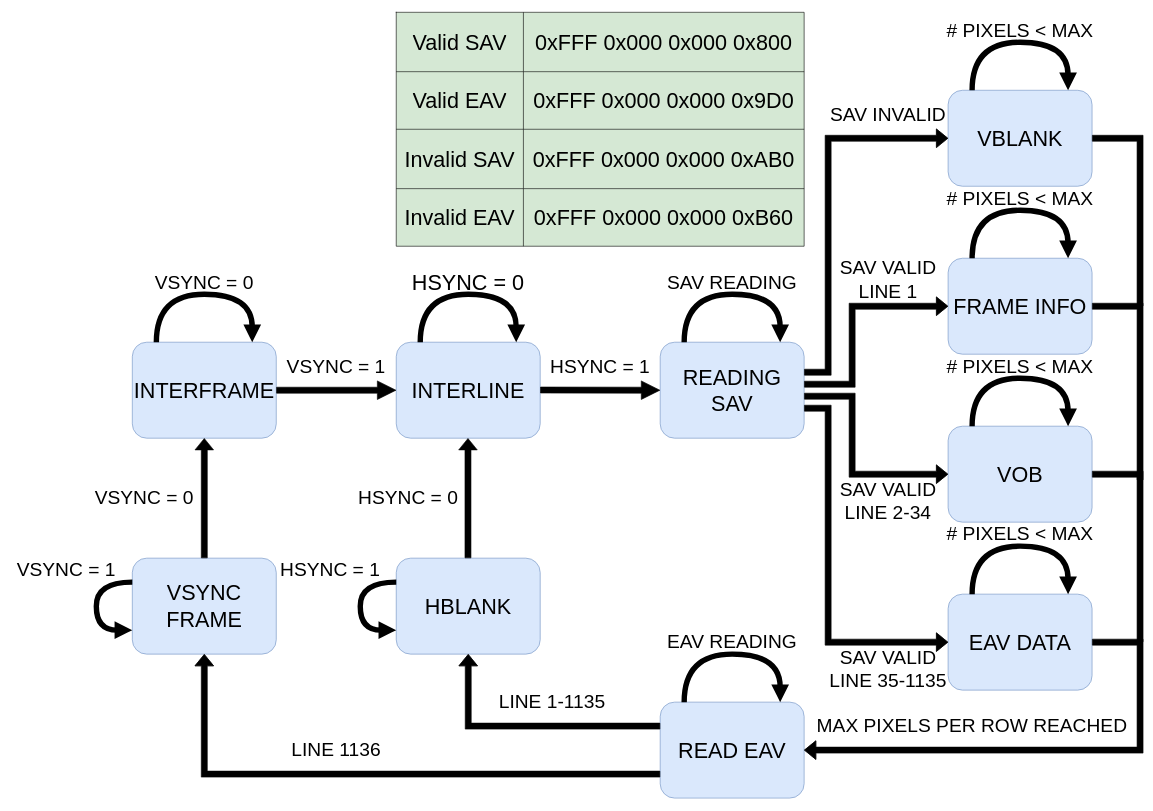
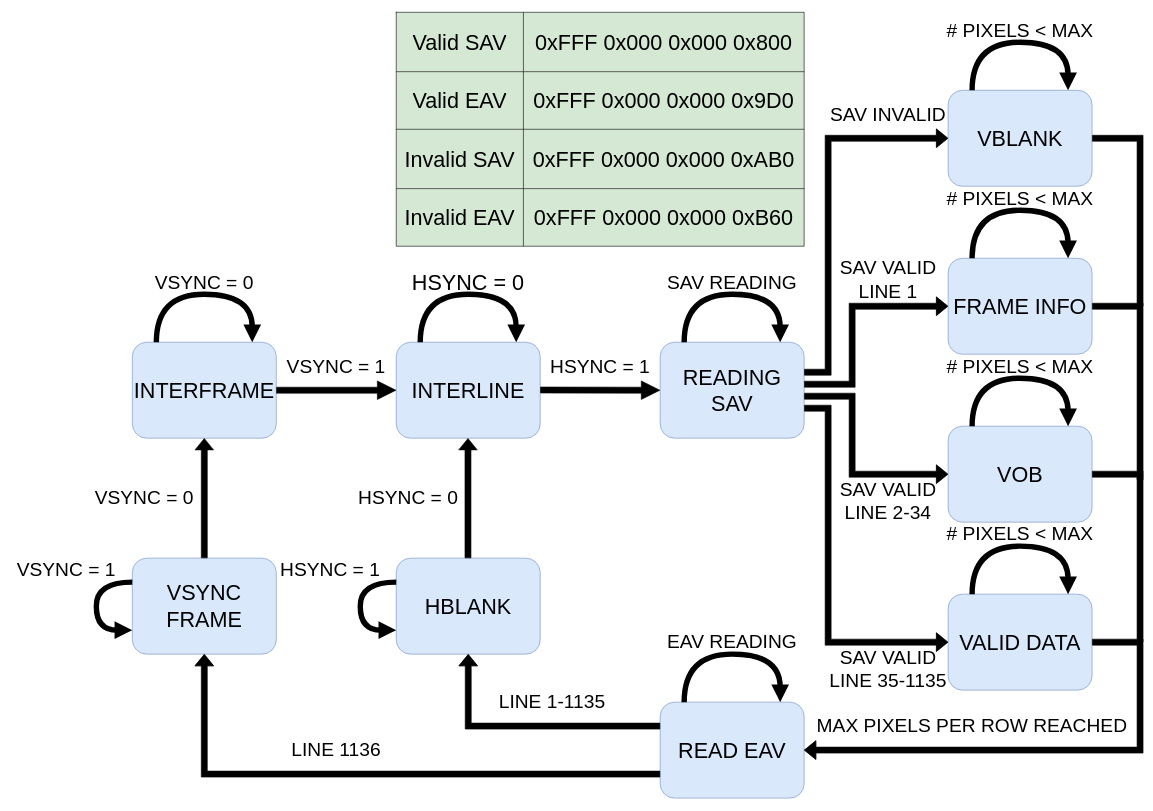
  <mxCell id="0" />
  <mxCell id="1" parent="0" />
  <mxCell id="2" value="INTERFRAME" style="rounded=1;whiteSpace=wrap;html=1;fontSize=36;fillColor=#dae8fc;strokeColor=#6c8ebf;" vertex="1" parent="1"><mxGeometry x="220" y="570" width="240" height="160" as="geometry" /></mxCell>
  <mxCell id="3" value="INTERLINE" style="rounded=1;whiteSpace=wrap;html=1;fontSize=36;fillColor=#dae8fc;strokeColor=#6c8ebf;" vertex="1" parent="1"><mxGeometry x="660" y="570" width="240" height="160" as="geometry" /></mxCell>
  <mxCell id="4" value="READING SAV" style="rounded=1;whiteSpace=wrap;html=1;fontSize=36;fillColor=#dae8fc;strokeColor=#6c8ebf;" vertex="1" parent="1"><mxGeometry x="1100" y="570" width="240" height="160" as="geometry" /></mxCell>
- <mxCell id="5" value="EAV DATA" style="rounded=1;whiteSpace=wrap;html=1;fontSize=36;fillColor=#dae8fc;strokeColor=#6c8ebf;" vertex="1" parent="1"><mxGeometry x="1580" y="990" width="240" height="160" as="geometry" /></mxCell>
+ <mxCell id="5" value="VALID DATA" style="rounded=1;whiteSpace=wrap;html=1;fontSize=36;fillColor=#dae8fc;strokeColor=#6c8ebf;" vertex="1" parent="1"><mxGeometry x="1580" y="990" width="240" height="160" as="geometry" /></mxCell>
  <mxCell id="6" value="FRAME INFO" style="rounded=1;whiteSpace=wrap;html=1;fontSize=36;fillColor=#dae8fc;strokeColor=#6c8ebf;" vertex="1" parent="1"><mxGeometry x="1580" y="430" width="240" height="160" as="geometry" /></mxCell>
  <mxCell id="7" value="VBLANK" style="rounded=1;whiteSpace=wrap;html=1;fontSize=36;fillColor=#dae8fc;strokeColor=#6c8ebf;" vertex="1" parent="1"><mxGeometry x="1580" y="150" width="240" height="160" as="geometry" /></mxCell>
  <mxCell id="8" value="VOB" style="rounded=1;whiteSpace=wrap;html=1;fontSize=36;fillColor=#dae8fc;strokeColor=#6c8ebf;" vertex="1" parent="1"><mxGeometry x="1580" y="710" width="240" height="160" as="geometry" /></mxCell>
  <mxCell id="9" value="VSYNC FRAME" style="rounded=1;whiteSpace=wrap;html=1;fontSize=36;fillColor=#dae8fc;strokeColor=#6c8ebf;" vertex="1" parent="1"><mxGeometry x="220" y="930" width="240" height="160" as="geometry" /></mxCell>
  <mxCell id="10" value="HBLANK" style="rounded=1;whiteSpace=wrap;html=1;fontSize=36;fillColor=#dae8fc;strokeColor=#6c8ebf;" vertex="1" parent="1"><mxGeometry x="660" y="930" width="240" height="160" as="geometry" /></mxCell>
  <mxCell id="11" value="READ EAV" style="rounded=1;whiteSpace=wrap;html=1;fontSize=36;fillColor=#dae8fc;strokeColor=#6c8ebf;" vertex="1" parent="1"><mxGeometry x="1100" y="1170" width="240" height="160" as="geometry" /></mxCell>
  <mxCell id="12" value="" style="shape=flexArrow;endArrow=classic;html=1;rounded=0;exitX=1;exitY=0.5;exitDx=0;exitDy=0;entryX=0;entryY=0.5;entryDx=0;entryDy=0;startSize=10;endSize=10;sourcePerimeterSpacing=1;fillColor=#000000;" edge="1" parent="1" source="2"><mxGeometry width="50" height="50" relative="1" as="geometry"><mxPoint x="570" y="670" as="sourcePoint" /><mxPoint x="660" y="650" as="targetPoint" /></mxGeometry></mxCell>
  <mxCell id="13" value="" style="shape=flexArrow;endArrow=classic;html=1;rounded=0;exitX=1;exitY=0.5;exitDx=0;exitDy=0;entryX=1;entryY=1;entryDx=0;entryDy=0;startSize=10;endSize=10;sourcePerimeterSpacing=1;fillColor=#000000;" edge="1" parent="1" target="27"><mxGeometry width="50" height="50" relative="1" as="geometry"><mxPoint x="900" y="649.71" as="sourcePoint" /><mxPoint x="1060" y="649.71" as="targetPoint" /></mxGeometry></mxCell>
  <mxCell id="14" value="" style="shape=flexArrow;endArrow=classic;html=1;rounded=0;entryX=0;entryY=0.5;entryDx=0;entryDy=0;fillColor=#000000;" edge="1" parent="1" target="6"><mxGeometry width="50" height="50" relative="1" as="geometry"><mxPoint x="1340" y="640" as="sourcePoint" /><mxPoint x="1430" y="590" as="targetPoint" /><Array as="points"><mxPoint x="1420" y="640" /><mxPoint x="1420" y="510" /></Array></mxGeometry></mxCell>
  <mxCell id="15" value="" style="shape=flexArrow;endArrow=classic;html=1;rounded=0;entryX=0;entryY=0.5;entryDx=0;entryDy=0;fillColor=#000000;" edge="1" parent="1" target="7"><mxGeometry width="50" height="50" relative="1" as="geometry"><mxPoint x="1340" y="620" as="sourcePoint" /><mxPoint x="1430" y="570" as="targetPoint" /><Array as="points"><mxPoint x="1380" y="620" /><mxPoint x="1380" y="230" /></Array></mxGeometry></mxCell>
  <mxCell id="16" value="" style="shape=flexArrow;endArrow=classic;html=1;rounded=0;entryX=0;entryY=0.5;entryDx=0;entryDy=0;fillColor=#000000;" edge="1" parent="1" target="8"><mxGeometry width="50" height="50" relative="1" as="geometry"><mxPoint x="1340" y="660" as="sourcePoint" /><mxPoint x="1430" y="610" as="targetPoint" /><Array as="points"><mxPoint x="1420" y="660" /><mxPoint x="1420" y="790" /></Array></mxGeometry></mxCell>
  <mxCell id="17" value="" style="shape=flexArrow;endArrow=classic;html=1;rounded=0;entryX=0;entryY=0.5;entryDx=0;entryDy=0;fillColor=#000000;" edge="1" parent="1" target="5"><mxGeometry width="50" height="50" relative="1" as="geometry"><mxPoint x="1340" y="680" as="sourcePoint" /><mxPoint x="1430" y="630" as="targetPoint" /><Array as="points"><mxPoint x="1380" y="680" /><mxPoint x="1380" y="1070" /></Array></mxGeometry></mxCell>
  <mxCell id="18" value="" style="shape=flexArrow;endArrow=classic;html=1;rounded=0;exitX=1;exitY=0.5;exitDx=0;exitDy=0;entryX=1;entryY=0.5;entryDx=0;entryDy=0;fillColor=#000000;" edge="1" parent="1" source="5" target="11"><mxGeometry width="50" height="50" relative="1" as="geometry"><mxPoint x="2200" y="300" as="sourcePoint" /><mxPoint x="2250" y="250" as="targetPoint" /><Array as="points"><mxPoint x="1900" y="1070" /><mxPoint x="1900" y="1250" /></Array></mxGeometry></mxCell>
  <mxCell id="19" value="" style="shape=flexArrow;endArrow=none;html=1;rounded=0;exitX=1;exitY=0.5;exitDx=0;exitDy=0;fillColor=#000000;endFill=0;" edge="1" parent="1" source="8"><mxGeometry width="50" height="50" relative="1" as="geometry"><mxPoint x="1920" y="790" as="sourcePoint" /><mxPoint x="1900" y="1070" as="targetPoint" /><Array as="points"><mxPoint x="1900" y="790" /></Array></mxGeometry></mxCell>
  <mxCell id="20" value="" style="shape=flexArrow;endArrow=none;html=1;rounded=0;exitX=1;exitY=0.5;exitDx=0;exitDy=0;strokeColor=#000000;fillColor=#000000;endFill=0;" edge="1" parent="1"><mxGeometry width="50" height="50" relative="1" as="geometry"><mxPoint x="1820" y="510" as="sourcePoint" /><mxPoint x="1900" y="800" as="targetPoint" /><Array as="points"><mxPoint x="1900" y="510" /></Array></mxGeometry></mxCell>
  <mxCell id="21" value="" style="shape=flexArrow;endArrow=none;html=1;rounded=0;exitX=1;exitY=0.5;exitDx=0;exitDy=0;fillColor=#000000;endFill=0;" edge="1" parent="1"><mxGeometry width="50" height="50" relative="1" as="geometry"><mxPoint x="1820" y="230" as="sourcePoint" /><mxPoint x="1900" y="510" as="targetPoint" /><Array as="points"><mxPoint x="1900" y="230" /></Array></mxGeometry></mxCell>
  <mxCell id="22" value="" style="shape=flexArrow;endArrow=classic;html=1;rounded=0;exitX=0;exitY=0.25;exitDx=0;exitDy=0;entryX=0.5;entryY=1;entryDx=0;entryDy=0;fillColor=#000000;" edge="1" parent="1" source="11" target="10"><mxGeometry width="50" height="50" relative="1" as="geometry"><mxPoint x="1060" y="1210" as="sourcePoint" /><mxPoint x="970" y="1100" as="targetPoint" /><Array as="points"><mxPoint x="780" y="1210" /></Array></mxGeometry></mxCell>
  <mxCell id="23" value="" style="shape=flexArrow;endArrow=classic;html=1;rounded=0;exitX=0;exitY=0.75;exitDx=0;exitDy=0;entryX=0.5;entryY=1;entryDx=0;entryDy=0;fillColor=#000000;" edge="1" parent="1" source="11" target="9"><mxGeometry width="50" height="50" relative="1" as="geometry"><mxPoint x="1260" y="1440" as="sourcePoint" /><mxPoint x="980" y="1320" as="targetPoint" /><Array as="points"><mxPoint x="340" y="1290" /></Array></mxGeometry></mxCell>
  <mxCell id="24" value="" style="shape=flexArrow;endArrow=classic;html=1;rounded=0;exitX=0.5;exitY=0;exitDx=0;exitDy=0;entryX=0.5;entryY=1;entryDx=0;entryDy=0;fillColor=#000000;strokeWidth=1;" edge="1" parent="1" source="9" target="2"><mxGeometry width="50" height="50" relative="1" as="geometry"><mxPoint x="590" y="880" as="sourcePoint" /><mxPoint x="640" y="830" as="targetPoint" /></mxGeometry></mxCell>
  <mxCell id="25" value="" style="shape=flexArrow;endArrow=classic;html=1;rounded=0;exitX=0.5;exitY=0;exitDx=0;exitDy=0;entryX=0.5;entryY=1;entryDx=0;entryDy=0;fillColor=#000000;" edge="1" parent="1"><mxGeometry width="50" height="50" relative="1" as="geometry"><mxPoint x="779.58" y="930" as="sourcePoint" /><mxPoint x="779.58" y="730" as="targetPoint" /></mxGeometry></mxCell>
  <mxCell id="26" value="VSYNC = 1" style="text;html=1;align=center;verticalAlign=middle;whiteSpace=wrap;rounded=0;fontSize=32;" vertex="1" parent="1"><mxGeometry x="460" y="570" width="200" height="80" as="geometry" /></mxCell>
  <mxCell id="27" value="HSYNC = 1" style="text;html=1;align=center;verticalAlign=middle;whiteSpace=wrap;rounded=0;fontSize=32;horizontal=1;" vertex="1" parent="1"><mxGeometry x="900" y="570" width="200" height="80" as="geometry" /></mxCell>
  <mxCell id="28" value="&lt;div&gt;SAV VALID&lt;/div&gt;&lt;div&gt;LINE 1&lt;/div&gt;" style="text;html=1;align=center;verticalAlign=middle;whiteSpace=wrap;rounded=0;fontSize=32;" vertex="1" parent="1"><mxGeometry x="1380" y="420" width="200" height="90" as="geometry" /></mxCell>
  <mxCell id="29" value="SAV INVALID" style="text;html=1;align=center;verticalAlign=middle;whiteSpace=wrap;rounded=0;fontSize=32;" vertex="1" parent="1"><mxGeometry x="1380" y="150" width="200" height="80" as="geometry" /></mxCell>
  <mxCell id="30" value="&lt;div&gt;SAV VALID&lt;/div&gt;&lt;div&gt;LINE 2-34&lt;/div&gt;" style="text;html=1;align=center;verticalAlign=middle;whiteSpace=wrap;rounded=0;fontSize=32;" vertex="1" parent="1"><mxGeometry x="1380" y="790" width="200" height="90" as="geometry" /></mxCell>
  <mxCell id="31" value="&lt;div&gt;SAV VALID&lt;/div&gt;&lt;div&gt;LINE 35-1135&lt;/div&gt;" style="text;html=1;align=center;verticalAlign=middle;whiteSpace=wrap;rounded=0;fontSize=32;" vertex="1" parent="1"><mxGeometry x="1380" y="1070" width="200" height="90" as="geometry" /></mxCell>
  <mxCell id="32" value="MAX PIXELS PER ROW REACHED" style="text;html=1;align=center;verticalAlign=middle;whiteSpace=wrap;rounded=0;fontSize=32;" vertex="1" parent="1"><mxGeometry x="1340" y="1170" width="560" height="80" as="geometry" /></mxCell>
  <mxCell id="33" value="LINE 1-1135" style="text;html=1;align=center;verticalAlign=middle;whiteSpace=wrap;rounded=0;fontSize=32;" vertex="1" parent="1"><mxGeometry x="780" y="1130" width="280" height="80" as="geometry" /></mxCell>
  <mxCell id="34" value="LINE 1136" style="text;html=1;align=center;verticalAlign=middle;whiteSpace=wrap;rounded=0;fontSize=32;" vertex="1" parent="1"><mxGeometry x="340" y="1210" width="440" height="80" as="geometry" /></mxCell>
  <mxCell id="35" value="HSYNC = 0" style="text;html=1;align=center;verticalAlign=middle;whiteSpace=wrap;rounded=0;fontSize=32;" vertex="1" parent="1"><mxGeometry x="580" y="790" width="200" height="80" as="geometry" /></mxCell>
  <mxCell id="36" value="VSYNC = 0" style="text;html=1;align=center;verticalAlign=middle;whiteSpace=wrap;rounded=0;fontSize=32;" vertex="1" parent="1"><mxGeometry y="790" width="200" height="80" as="geometry" x="140" /></mxCell>
  <mxCell id="37" value="" style="curved=1;endArrow=block;html=1;rounded=0;entryX=0.833;entryY=0;entryDx=0;entryDy=0;entryPerimeter=0;strokeWidth=9;exitX=0.167;exitY=0;exitDx=0;exitDy=0;exitPerimeter=0;endFill=1;" edge="1" parent="1" source="2" target="2"><mxGeometry width="50" height="50" relative="1" as="geometry"><mxPoint x="270" y="410" as="sourcePoint" /><mxPoint x="320" y="360" as="targetPoint" /><Array as="points"><mxPoint x="260" y="490" /><mxPoint x="420" y="490" /></Array></mxGeometry></mxCell>
  <mxCell id="38" value="" style="curved=1;endArrow=block;html=1;rounded=0;entryX=0.833;entryY=0;entryDx=0;entryDy=0;entryPerimeter=0;strokeWidth=9;exitX=0.167;exitY=0;exitDx=0;exitDy=0;exitPerimeter=0;endFill=1;" edge="1" parent="1"><mxGeometry width="50" height="50" relative="1" as="geometry"><mxPoint x="700" y="570" as="sourcePoint" /><mxPoint x="860" y="570" as="targetPoint" /><Array as="points"><mxPoint x="700" y="490" /><mxPoint x="860" y="490" /></Array></mxGeometry></mxCell>
  <mxCell id="39" value="" style="curved=1;endArrow=block;html=1;rounded=0;entryX=0.833;entryY=0;entryDx=0;entryDy=0;entryPerimeter=0;strokeWidth=9;exitX=0.167;exitY=0;exitDx=0;exitDy=0;exitPerimeter=0;endFill=1;" edge="1" parent="1"><mxGeometry width="50" height="50" relative="1" as="geometry"><mxPoint x="1140" y="570" as="sourcePoint" /><mxPoint x="1300" y="570" as="targetPoint" /><Array as="points"><mxPoint x="1140" y="490" /><mxPoint x="1300" y="490" /></Array></mxGeometry></mxCell>
  <mxCell id="40" value="" style="curved=1;endArrow=block;html=1;rounded=0;entryX=0.833;entryY=0;entryDx=0;entryDy=0;entryPerimeter=0;strokeWidth=9;exitX=0.167;exitY=0;exitDx=0;exitDy=0;exitPerimeter=0;endFill=1;" edge="1" parent="1"><mxGeometry width="50" height="50" relative="1" as="geometry"><mxPoint x="1620" y="150" as="sourcePoint" /><mxPoint x="1780" y="150" as="targetPoint" /><Array as="points"><mxPoint x="1620" y="70" /><mxPoint x="1780" y="70" /></Array></mxGeometry></mxCell>
  <mxCell id="41" value="" style="curved=1;endArrow=block;html=1;rounded=0;entryX=0.833;entryY=0;entryDx=0;entryDy=0;entryPerimeter=0;strokeWidth=9;exitX=0.167;exitY=0;exitDx=0;exitDy=0;exitPerimeter=0;endFill=1;" edge="1" parent="1"><mxGeometry width="50" height="50" relative="1" as="geometry"><mxPoint x="1620" y="430" as="sourcePoint" /><mxPoint x="1780" y="430" as="targetPoint" /><Array as="points"><mxPoint x="1620" y="350" /><mxPoint x="1780" y="350" /></Array></mxGeometry></mxCell>
  <mxCell id="42" value="" style="curved=1;endArrow=block;html=1;rounded=0;entryX=0.833;entryY=0;entryDx=0;entryDy=0;entryPerimeter=0;strokeWidth=9;exitX=0.167;exitY=0;exitDx=0;exitDy=0;exitPerimeter=0;endFill=1;" edge="1" parent="1"><mxGeometry width="50" height="50" relative="1" as="geometry"><mxPoint x="1620" y="710" as="sourcePoint" /><mxPoint x="1780" y="710" as="targetPoint" /><Array as="points"><mxPoint x="1620" y="630" /><mxPoint x="1780" y="630" /></Array></mxGeometry></mxCell>
  <mxCell id="43" value="" style="curved=1;endArrow=block;html=1;rounded=0;entryX=0.833;entryY=0;entryDx=0;entryDy=0;entryPerimeter=0;strokeWidth=9;exitX=0.167;exitY=0;exitDx=0;exitDy=0;exitPerimeter=0;endFill=1;" edge="1" parent="1"><mxGeometry width="50" height="50" relative="1" as="geometry"><mxPoint x="1620" y="990" as="sourcePoint" /><mxPoint x="1780" y="990" as="targetPoint" /><Array as="points"><mxPoint x="1620" y="910" /><mxPoint x="1780" y="910" /></Array></mxGeometry></mxCell>
  <mxCell id="44" value="&lt;div&gt;VSYNC = 0&lt;/div&gt;" style="text;html=1;align=center;verticalAlign=middle;whiteSpace=wrap;rounded=0;fontSize=32;" vertex="1" parent="1"><mxGeometry x="220" y="420" width="240" height="100" as="geometry" /></mxCell>
  <mxCell id="45" value="&lt;div&gt;HSYNC = 0&lt;/div&gt;" style="text;html=1;align=center;verticalAlign=middle;whiteSpace=wrap;rounded=0;fontSize=36;" vertex="1" parent="1"><mxGeometry x="660" y="420" width="240" height="100" as="geometry" /></mxCell>
  <mxCell id="46" value="SAV READING" style="text;html=1;align=center;verticalAlign=middle;whiteSpace=wrap;rounded=0;fontSize=32;" vertex="1" parent="1"><mxGeometry x="1100" y="420" width="240" height="100" as="geometry" /></mxCell>
  <mxCell id="47" value="# PIXELS &amp;lt; MAX" style="text;html=1;align=center;verticalAlign=middle;whiteSpace=wrap;rounded=0;fontSize=32;" vertex="1" parent="1"><mxGeometry x="1570" y="860" width="260" height="60" as="geometry" /></mxCell>
  <mxCell id="48" value="" style="curved=1;endArrow=block;html=1;rounded=0;entryX=0.833;entryY=0;entryDx=0;entryDy=0;entryPerimeter=0;strokeWidth=9;exitX=0.167;exitY=0;exitDx=0;exitDy=0;exitPerimeter=0;endFill=1;" edge="1" parent="1"><mxGeometry width="50" height="50" relative="1" as="geometry"><mxPoint x="1140" y="1170" as="sourcePoint" /><mxPoint x="1300" y="1170" as="targetPoint" /><Array as="points"><mxPoint x="1140" y="1090" /><mxPoint x="1300" y="1090" /></Array></mxGeometry></mxCell>
  <mxCell id="49" value="EAV READING" style="text;html=1;align=center;verticalAlign=middle;whiteSpace=wrap;rounded=0;fontSize=32;" vertex="1" parent="1"><mxGeometry x="1100" y="1020" width="240" height="100" as="geometry" /></mxCell>
  <mxCell id="50" value="" style="curved=1;endArrow=block;html=1;rounded=0;entryX=1;entryY=0.75;entryDx=0;entryDy=0;strokeWidth=9;exitX=1;exitY=0.25;exitDx=0;exitDy=0;endFill=1;" edge="1" parent="1"><mxGeometry width="50" height="50" relative="1" as="geometry"><mxPoint x="220" y="970" as="sourcePoint" /><mxPoint x="220" y="1050" as="targetPoint" /><Array as="points"><mxPoint x="160" y="970" /><mxPoint x="160" y="1050" /></Array></mxGeometry></mxCell>
  <mxCell id="51" value="VSYNC = 1" style="text;html=1;align=center;verticalAlign=middle;whiteSpace=wrap;rounded=0;fontSize=32;" vertex="1" parent="1"><mxGeometry x="20" y="910" width="180" height="80" as="geometry" /></mxCell>
  <mxCell id="52" value="# PIXELS &amp;lt; MAX" style="text;html=1;align=center;verticalAlign=middle;whiteSpace=wrap;rounded=0;fontSize=32;" vertex="1" parent="1"><mxGeometry x="1570" y="580" width="260" height="60" as="geometry" /></mxCell>
  <mxCell id="53" value="# PIXELS &amp;lt; MAX" style="text;html=1;align=center;verticalAlign=middle;whiteSpace=wrap;rounded=0;fontSize=32;" vertex="1" parent="1"><mxGeometry x="1570" y="300" width="260" height="60" as="geometry" /></mxCell>
  <mxCell id="54" value="# PIXELS &amp;lt; MAX" style="text;html=1;align=center;verticalAlign=middle;whiteSpace=wrap;rounded=0;fontSize=32;" vertex="1" parent="1"><mxGeometry x="1570" y="20" width="260" height="60" as="geometry" /></mxCell>
  <mxCell id="55" value="" style="shape=table;startSize=0;container=1;collapsible=0;childLayout=tableLayout;fontSize=36;fillColor=#d5e8d4;strokeColor=#000000;" vertex="1" parent="1"><mxGeometry x="660" y="20" width="680" height="390" as="geometry" /></mxCell>
  <mxCell id="56" value="" style="shape=tableRow;horizontal=0;startSize=0;swimlaneHead=0;swimlaneBody=0;strokeColor=#000000;top=0;left=0;bottom=0;right=0;collapsible=0;dropTarget=0;fillColor=none;points=[[0,0.5],[1,0.5]];portConstraint=eastwest;" vertex="1" parent="55"><mxGeometry width="680" height="99" as="geometry" /></mxCell>
  <mxCell id="57" value="&lt;div&gt;Valid SAV&lt;/div&gt;" style="shape=partialRectangle;html=1;whiteSpace=wrap;connectable=0;strokeColor=#000000;overflow=hidden;fillColor=none;top=0;left=0;bottom=0;right=0;pointerEvents=1;fontSize=36;" vertex="1" parent="56"><mxGeometry width="212" height="99" as="geometry"><mxRectangle width="212" height="99" as="alternateBounds" /></mxGeometry></mxCell>
  <mxCell id="58" value="&lt;font&gt;0xFFF 0x000 0x000 0x800&lt;/font&gt;" style="shape=partialRectangle;html=1;whiteSpace=wrap;connectable=0;strokeColor=#000000;overflow=hidden;fillColor=none;top=0;left=0;bottom=0;right=0;pointerEvents=1;fontSize=36;" vertex="1" parent="56"><mxGeometry x="212" width="468" height="99" as="geometry"><mxRectangle width="468" height="99" as="alternateBounds" /></mxGeometry></mxCell>
  <mxCell id="59" value="" style="shape=tableRow;horizontal=0;startSize=0;swimlaneHead=0;swimlaneBody=0;strokeColor=#000000;top=0;left=0;bottom=0;right=0;collapsible=0;dropTarget=0;fillColor=none;points=[[0,0.5],[1,0.5]];portConstraint=eastwest;" vertex="1" parent="55"><mxGeometry y="99" width="680" height="96" as="geometry" /></mxCell>
  <mxCell id="60" value="Valid EAV" style="shape=partialRectangle;html=1;whiteSpace=wrap;connectable=0;strokeColor=#000000;overflow=hidden;fillColor=none;top=0;left=0;bottom=0;right=0;pointerEvents=1;fontSize=36;" vertex="1" parent="59"><mxGeometry width="212" height="96" as="geometry"><mxRectangle width="212" height="96" as="alternateBounds" /></mxGeometry></mxCell>
  <mxCell id="61" value="0xFFF 0x000 0x000 0x9D0" style="shape=partialRectangle;html=1;whiteSpace=wrap;connectable=0;strokeColor=#000000;overflow=hidden;fillColor=none;top=0;left=0;bottom=0;right=0;pointerEvents=1;fontSize=36;" vertex="1" parent="59"><mxGeometry x="212" width="468" height="96" as="geometry"><mxRectangle width="468" height="96" as="alternateBounds" /></mxGeometry></mxCell>
  <mxCell id="62" value="" style="shape=tableRow;horizontal=0;startSize=0;swimlaneHead=0;swimlaneBody=0;strokeColor=#000000;top=0;left=0;bottom=0;right=0;collapsible=0;dropTarget=0;fillColor=none;points=[[0,0.5],[1,0.5]];portConstraint=eastwest;" vertex="1" parent="55"><mxGeometry y="195" width="680" height="99" as="geometry" /></mxCell>
  <mxCell id="63" value="Invalid SAV" style="shape=partialRectangle;html=1;whiteSpace=wrap;connectable=0;strokeColor=#000000;overflow=hidden;fillColor=none;top=0;left=0;bottom=0;right=0;pointerEvents=1;fontSize=36;" vertex="1" parent="62"><mxGeometry width="212" height="99" as="geometry"><mxRectangle width="212" height="99" as="alternateBounds" /></mxGeometry></mxCell>
  <mxCell id="64" value="0xFFF 0x000 0x000 0xAB0" style="shape=partialRectangle;html=1;whiteSpace=wrap;connectable=0;strokeColor=#000000;overflow=hidden;fillColor=none;top=0;left=0;bottom=0;right=0;pointerEvents=1;fontSize=36;" vertex="1" parent="62"><mxGeometry x="212" width="468" height="99" as="geometry"><mxRectangle width="468" height="99" as="alternateBounds" /></mxGeometry></mxCell>
  <mxCell id="65" value="" style="shape=tableRow;horizontal=0;startSize=0;swimlaneHead=0;swimlaneBody=0;strokeColor=#000000;top=0;left=0;bottom=0;right=0;collapsible=0;dropTarget=0;fillColor=none;points=[[0,0.5],[1,0.5]];portConstraint=eastwest;" vertex="1" parent="55"><mxGeometry y="294" width="680" height="96" as="geometry" /></mxCell>
  <mxCell id="66" value="Invalid EAV" style="shape=partialRectangle;html=1;whiteSpace=wrap;connectable=0;strokeColor=#000000;overflow=hidden;fillColor=none;top=0;left=0;bottom=0;right=0;pointerEvents=1;fontSize=36;" vertex="1" parent="65"><mxGeometry width="212" height="96" as="geometry"><mxRectangle width="212" height="96" as="alternateBounds" /></mxGeometry></mxCell>
  <mxCell id="67" value="0xFFF 0x000 0x000 0xB60" style="shape=partialRectangle;html=1;whiteSpace=wrap;connectable=0;strokeColor=#000000;overflow=hidden;fillColor=none;top=0;left=0;bottom=0;right=0;pointerEvents=1;fontSize=36;" vertex="1" parent="65"><mxGeometry x="212" width="468" height="96" as="geometry"><mxRectangle width="468" height="96" as="alternateBounds" /></mxGeometry></mxCell>
  <mxCell id="68" value="" style="curved=1;endArrow=block;html=1;rounded=0;entryX=1;entryY=0.75;entryDx=0;entryDy=0;strokeWidth=9;exitX=1;exitY=0.25;exitDx=0;exitDy=0;endFill=1;" edge="1" parent="1"><mxGeometry width="50" height="50" relative="1" as="geometry"><mxPoint x="660" y="970" as="sourcePoint" /><mxPoint x="660" y="1050" as="targetPoint" /><Array as="points"><mxPoint x="600" y="970" /><mxPoint x="600" y="1050" /></Array></mxGeometry></mxCell>
  <mxCell id="69" value="HSYNC = 1" style="text;html=1;align=center;verticalAlign=middle;whiteSpace=wrap;rounded=0;fontSize=32;" vertex="1" parent="1"><mxGeometry x="460" y="910" width="180" height="80" as="geometry" /></mxCell>
